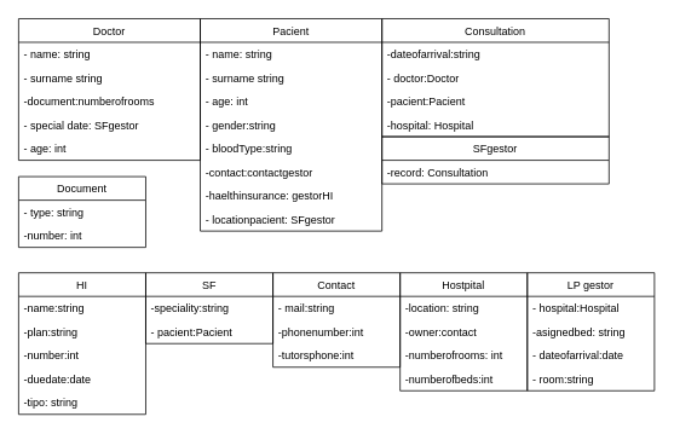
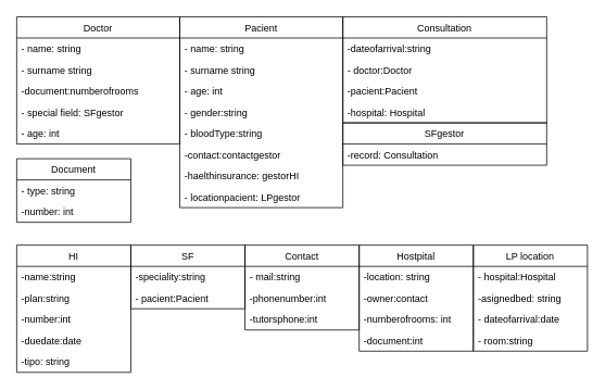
  <mxCell id="0" />
  <mxCell id="1" parent="0" />
  <mxCell id="2" value="Pacient" style="swimlane;fontStyle=0;childLayout=stackLayout;horizontal=1;startSize=26;fillColor=none;horizontalStack=0;resizeParent=1;resizeParentMax=0;resizeLast=0;collapsible=1;marginBottom=0;" vertex="1" parent="1"><mxGeometry x="220" y="20" width="200" height="234" as="geometry" /></mxCell>
  <mxCell id="3" value="- name: string" style="text;strokeColor=none;fillColor=none;align=left;verticalAlign=top;spacingLeft=4;spacingRight=4;overflow=hidden;rotatable=0;points=[[0,0.5],[1,0.5]];portConstraint=eastwest;" vertex="1" parent="2"><mxGeometry y="26" width="200" height="26" as="geometry" /></mxCell>
  <mxCell id="4" value="- surname string" style="text;strokeColor=none;fillColor=none;align=left;verticalAlign=top;spacingLeft=4;spacingRight=4;overflow=hidden;rotatable=0;points=[[0,0.5],[1,0.5]];portConstraint=eastwest;" vertex="1" parent="2"><mxGeometry y="52" width="200" height="26" as="geometry" /></mxCell>
  <mxCell id="5" value="- age: int" style="text;strokeColor=none;fillColor=none;align=left;verticalAlign=top;spacingLeft=4;spacingRight=4;overflow=hidden;rotatable=0;points=[[0,0.5],[1,0.5]];portConstraint=eastwest;" vertex="1" parent="2"><mxGeometry y="78" width="200" height="26" as="geometry" /></mxCell>
  <mxCell id="6" value="- gender:string" style="text;strokeColor=none;fillColor=none;align=left;verticalAlign=top;spacingLeft=4;spacingRight=4;overflow=hidden;rotatable=0;points=[[0,0.5],[1,0.5]];portConstraint=eastwest;" vertex="1" parent="2"><mxGeometry y="104" width="200" height="26" as="geometry" /></mxCell>
  <mxCell id="7" value="- bloodType:string " style="text;strokeColor=none;fillColor=none;align=left;verticalAlign=top;spacingLeft=4;spacingRight=4;overflow=hidden;rotatable=0;points=[[0,0.5],[1,0.5]];portConstraint=eastwest;" vertex="1" parent="2"><mxGeometry y="130" width="200" height="26" as="geometry" /></mxCell>
  <mxCell id="8" value="-contact:contactgestor" style="text;strokeColor=none;fillColor=none;align=left;verticalAlign=top;spacingLeft=4;spacingRight=4;overflow=hidden;rotatable=0;points=[[0,0.5],[1,0.5]];portConstraint=eastwest;" vertex="1" parent="2"><mxGeometry y="156" width="200" height="26" as="geometry" /></mxCell>
  <mxCell id="9" value="-haelthinsurance: gestorHI" style="text;strokeColor=none;fillColor=none;align=left;verticalAlign=top;spacingLeft=4;spacingRight=4;overflow=hidden;rotatable=0;points=[[0,0.5],[1,0.5]];portConstraint=eastwest;" vertex="1" parent="2"><mxGeometry y="182" width="200" height="26" as="geometry" /></mxCell>
- <mxCell id="10" value="- locationpacient: SFgestor" style="text;strokeColor=none;fillColor=none;align=left;verticalAlign=top;spacingLeft=4;spacingRight=4;overflow=hidden;rotatable=0;points=[[0,0.5],[1,0.5]];portConstraint=eastwest;" vertex="1" parent="2"><mxGeometry y="208" width="200" height="26" as="geometry" /></mxCell>
+ <mxCell id="10" value="- locationpacient: LPgestor" style="text;strokeColor=none;fillColor=none;align=left;verticalAlign=top;spacingLeft=4;spacingRight=4;overflow=hidden;rotatable=0;points=[[0,0.5],[1,0.5]];portConstraint=eastwest;" vertex="1" parent="2"><mxGeometry y="208" width="200" height="26" as="geometry" /></mxCell>
  <mxCell id="11" value="Doctor" style="swimlane;fontStyle=0;childLayout=stackLayout;horizontal=1;startSize=26;fillColor=none;horizontalStack=0;resizeParent=1;resizeParentMax=0;resizeLast=0;collapsible=1;marginBottom=0;" vertex="1" parent="1"><mxGeometry x="20" y="20" width="200" height="156" as="geometry" /></mxCell>
  <mxCell id="12" value="- name: string" style="text;strokeColor=none;fillColor=none;align=left;verticalAlign=top;spacingLeft=4;spacingRight=4;overflow=hidden;rotatable=0;points=[[0,0.5],[1,0.5]];portConstraint=eastwest;" vertex="1" parent="11"><mxGeometry y="26" width="200" height="26" as="geometry" /></mxCell>
  <mxCell id="13" value="- surname string" style="text;strokeColor=none;fillColor=none;align=left;verticalAlign=top;spacingLeft=4;spacingRight=4;overflow=hidden;rotatable=0;points=[[0,0.5],[1,0.5]];portConstraint=eastwest;" vertex="1" parent="11"><mxGeometry y="52" width="200" height="26" as="geometry" /></mxCell>
  <mxCell id="14" value="-document:numberofrooms&#10;" style="text;strokeColor=none;fillColor=none;align=left;verticalAlign=top;spacingLeft=4;spacingRight=4;overflow=hidden;rotatable=0;points=[[0,0.5],[1,0.5]];portConstraint=eastwest;" vertex="1" parent="11"><mxGeometry y="78" width="200" height="26" as="geometry" /></mxCell>
- <mxCell id="15" value="- special date: SFgestor" style="text;strokeColor=none;fillColor=none;align=left;verticalAlign=top;spacingLeft=4;spacingRight=4;overflow=hidden;rotatable=0;points=[[0,0.5],[1,0.5]];portConstraint=eastwest;" vertex="1" parent="11"><mxGeometry y="104" width="200" height="26" as="geometry" /></mxCell>
+ <mxCell id="15" value="- special field: SFgestor" style="text;strokeColor=none;fillColor=none;align=left;verticalAlign=top;spacingLeft=4;spacingRight=4;overflow=hidden;rotatable=0;points=[[0,0.5],[1,0.5]];portConstraint=eastwest;" vertex="1" parent="11"><mxGeometry y="104" width="200" height="26" as="geometry" /></mxCell>
  <mxCell id="16" value="- age: int" style="text;strokeColor=none;fillColor=none;align=left;verticalAlign=top;spacingLeft=4;spacingRight=4;overflow=hidden;rotatable=0;points=[[0,0.5],[1,0.5]];portConstraint=eastwest;" vertex="1" parent="11"><mxGeometry y="130" width="200" height="26" as="geometry" /></mxCell>
  <mxCell id="17" value="SFgestor" style="swimlane;fontStyle=0;childLayout=stackLayout;horizontal=1;startSize=26;fillColor=none;horizontalStack=0;resizeParent=1;resizeParentMax=0;resizeLast=0;collapsible=1;marginBottom=0;" vertex="1" parent="1"><mxGeometry x="420" y="150" width="250" height="52" as="geometry" /></mxCell>
  <mxCell id="18" value="-record: Consultation" style="text;strokeColor=none;fillColor=none;align=left;verticalAlign=top;spacingLeft=4;spacingRight=4;overflow=hidden;rotatable=0;points=[[0,0.5],[1,0.5]];portConstraint=eastwest;" vertex="1" parent="17"><mxGeometry y="26" width="250" height="26" as="geometry" /></mxCell>
  <mxCell id="19" value="Consultation" style="swimlane;fontStyle=0;childLayout=stackLayout;horizontal=1;startSize=26;fillColor=none;horizontalStack=0;resizeParent=1;resizeParentMax=0;resizeLast=0;collapsible=1;marginBottom=0;" vertex="1" parent="1"><mxGeometry x="420" y="20" width="250" height="130" as="geometry" /></mxCell>
  <mxCell id="20" value="-dateofarrival:string" style="text;strokeColor=none;fillColor=none;align=left;verticalAlign=top;spacingLeft=4;spacingRight=4;overflow=hidden;rotatable=0;points=[[0,0.5],[1,0.5]];portConstraint=eastwest;" vertex="1" parent="19"><mxGeometry y="26" width="250" height="26" as="geometry" /></mxCell>
  <mxCell id="21" value="- doctor:Doctor" style="text;strokeColor=none;fillColor=none;align=left;verticalAlign=top;spacingLeft=4;spacingRight=4;overflow=hidden;rotatable=0;points=[[0,0.5],[1,0.5]];portConstraint=eastwest;" vertex="1" parent="19"><mxGeometry y="52" width="250" height="26" as="geometry" /></mxCell>
  <mxCell id="22" value="-pacient:Pacient&#10;" style="text;strokeColor=none;fillColor=none;align=left;verticalAlign=top;spacingLeft=4;spacingRight=4;overflow=hidden;rotatable=0;points=[[0,0.5],[1,0.5]];portConstraint=eastwest;" vertex="1" parent="19"><mxGeometry y="78" width="250" height="26" as="geometry" /></mxCell>
  <mxCell id="23" value="-hospital: Hospital" style="text;strokeColor=none;fillColor=none;align=left;verticalAlign=top;spacingLeft=4;spacingRight=4;overflow=hidden;rotatable=0;points=[[0,0.5],[1,0.5]];portConstraint=eastwest;" vertex="1" parent="19"><mxGeometry y="104" width="250" height="26" as="geometry" /></mxCell>
  <mxCell id="24" value="Contact" style="swimlane;fontStyle=0;childLayout=stackLayout;horizontal=1;startSize=26;fillColor=none;horizontalStack=0;resizeParent=1;resizeParentMax=0;resizeLast=0;collapsible=1;marginBottom=0;" vertex="1" parent="1"><mxGeometry x="300" y="300" width="140" height="104" as="geometry" /></mxCell>
  <mxCell id="25" value="- mail:string" style="text;strokeColor=none;fillColor=none;align=left;verticalAlign=top;spacingLeft=4;spacingRight=4;overflow=hidden;rotatable=0;points=[[0,0.5],[1,0.5]];portConstraint=eastwest;" vertex="1" parent="24"><mxGeometry y="26" width="140" height="26" as="geometry" /></mxCell>
  <mxCell id="26" value="-phonenumber:int" style="text;strokeColor=none;fillColor=none;align=left;verticalAlign=top;spacingLeft=4;spacingRight=4;overflow=hidden;rotatable=0;points=[[0,0.5],[1,0.5]];portConstraint=eastwest;" vertex="1" parent="24"><mxGeometry y="52" width="140" height="26" as="geometry" /></mxCell>
  <mxCell id="27" value="-tutorsphone:int" style="text;strokeColor=none;fillColor=none;align=left;verticalAlign=top;spacingLeft=4;spacingRight=4;overflow=hidden;rotatable=0;points=[[0,0.5],[1,0.5]];portConstraint=eastwest;" vertex="1" parent="24"><mxGeometry y="78" width="140" height="26" as="geometry" /></mxCell>
  <mxCell id="28" value="HI" style="swimlane;fontStyle=0;childLayout=stackLayout;horizontal=1;startSize=26;fillColor=none;horizontalStack=0;resizeParent=1;resizeParentMax=0;resizeLast=0;collapsible=1;marginBottom=0;" vertex="1" parent="1"><mxGeometry x="20" y="300" width="140" height="156" as="geometry" /></mxCell>
  <mxCell id="29" value="-name:string" style="text;strokeColor=none;fillColor=none;align=left;verticalAlign=top;spacingLeft=4;spacingRight=4;overflow=hidden;rotatable=0;points=[[0,0.5],[1,0.5]];portConstraint=eastwest;" vertex="1" parent="28"><mxGeometry y="26" width="140" height="26" as="geometry" /></mxCell>
  <mxCell id="30" value="-plan:string" style="text;strokeColor=none;fillColor=none;align=left;verticalAlign=top;spacingLeft=4;spacingRight=4;overflow=hidden;rotatable=0;points=[[0,0.5],[1,0.5]];portConstraint=eastwest;" vertex="1" parent="28"><mxGeometry y="52" width="140" height="26" as="geometry" /></mxCell>
  <mxCell id="31" value="-number:int" style="text;strokeColor=none;fillColor=none;align=left;verticalAlign=top;spacingLeft=4;spacingRight=4;overflow=hidden;rotatable=0;points=[[0,0.5],[1,0.5]];portConstraint=eastwest;" vertex="1" parent="28"><mxGeometry y="78" width="140" height="26" as="geometry" /></mxCell>
  <mxCell id="32" value="-duedate:date" style="text;strokeColor=none;fillColor=none;align=left;verticalAlign=top;spacingLeft=4;spacingRight=4;overflow=hidden;rotatable=0;points=[[0,0.5],[1,0.5]];portConstraint=eastwest;" vertex="1" parent="28"><mxGeometry y="104" width="140" height="26" as="geometry" /></mxCell>
  <mxCell id="33" value="-tipo: string" style="text;strokeColor=none;fillColor=none;align=left;verticalAlign=top;spacingLeft=4;spacingRight=4;overflow=hidden;rotatable=0;points=[[0,0.5],[1,0.5]];portConstraint=eastwest;" vertex="1" parent="28"><mxGeometry y="130" width="140" height="26" as="geometry" /></mxCell>
  <mxCell id="34" value="SF" style="swimlane;fontStyle=0;childLayout=stackLayout;horizontal=1;startSize=26;fillColor=none;horizontalStack=0;resizeParent=1;resizeParentMax=0;resizeLast=0;collapsible=1;marginBottom=0;" vertex="1" parent="1"><mxGeometry x="160" y="300" width="140" height="78" as="geometry" /></mxCell>
  <mxCell id="35" value="-speciality:string" style="text;strokeColor=none;fillColor=none;align=left;verticalAlign=top;spacingLeft=4;spacingRight=4;overflow=hidden;rotatable=0;points=[[0,0.5],[1,0.5]];portConstraint=eastwest;" vertex="1" parent="34"><mxGeometry y="26" width="140" height="26" as="geometry" /></mxCell>
  <mxCell id="36" value="- pacient:Pacient" style="text;strokeColor=none;fillColor=none;align=left;verticalAlign=top;spacingLeft=4;spacingRight=4;overflow=hidden;rotatable=0;points=[[0,0.5],[1,0.5]];portConstraint=eastwest;" vertex="1" parent="34"><mxGeometry y="52" width="140" height="26" as="geometry" /></mxCell>
  <mxCell id="37" value="Hostpital" style="swimlane;fontStyle=0;childLayout=stackLayout;horizontal=1;startSize=26;fillColor=none;horizontalStack=0;resizeParent=1;resizeParentMax=0;resizeLast=0;collapsible=1;marginBottom=0;" vertex="1" parent="1"><mxGeometry x="440" y="300" width="140" height="130" as="geometry" /></mxCell>
  <mxCell id="38" value="-location: string" style="text;strokeColor=none;fillColor=none;align=left;verticalAlign=top;spacingLeft=4;spacingRight=4;overflow=hidden;rotatable=0;points=[[0,0.5],[1,0.5]];portConstraint=eastwest;" vertex="1" parent="37"><mxGeometry y="26" width="140" height="26" as="geometry" /></mxCell>
  <mxCell id="39" value="-owner:contact " style="text;strokeColor=none;fillColor=none;align=left;verticalAlign=top;spacingLeft=4;spacingRight=4;overflow=hidden;rotatable=0;points=[[0,0.5],[1,0.5]];portConstraint=eastwest;" vertex="1" parent="37"><mxGeometry y="52" width="140" height="26" as="geometry" /></mxCell>
  <mxCell id="40" value="-numberofrooms: int" style="text;strokeColor=none;fillColor=none;align=left;verticalAlign=top;spacingLeft=4;spacingRight=4;overflow=hidden;rotatable=0;points=[[0,0.5],[1,0.5]];portConstraint=eastwest;" vertex="1" parent="37"><mxGeometry y="78" width="140" height="26" as="geometry" /></mxCell>
- <mxCell id="41" value="-numberofbeds:int" style="text;strokeColor=none;fillColor=none;align=left;verticalAlign=top;spacingLeft=4;spacingRight=4;overflow=hidden;rotatable=0;points=[[0,0.5],[1,0.5]];portConstraint=eastwest;" vertex="1" parent="37"><mxGeometry y="104" width="140" height="26" as="geometry" /></mxCell>
- <mxCell id="42" value="LP gestor" style="swimlane;fontStyle=0;childLayout=stackLayout;horizontal=1;startSize=26;fillColor=none;horizontalStack=0;resizeParent=1;resizeParentMax=0;resizeLast=0;collapsible=1;marginBottom=0;" vertex="1" parent="1"><mxGeometry x="580" y="300" width="140" height="130" as="geometry" /></mxCell>
+ <mxCell id="41" value="-document:int" style="text;strokeColor=none;fillColor=none;align=left;verticalAlign=top;spacingLeft=4;spacingRight=4;overflow=hidden;rotatable=0;points=[[0,0.5],[1,0.5]];portConstraint=eastwest;" vertex="1" parent="37"><mxGeometry y="104" width="140" height="26" as="geometry" /></mxCell>
+ <mxCell id="42" value="LP location" style="swimlane;fontStyle=0;childLayout=stackLayout;horizontal=1;startSize=26;fillColor=none;horizontalStack=0;resizeParent=1;resizeParentMax=0;resizeLast=0;collapsible=1;marginBottom=0;" vertex="1" parent="1"><mxGeometry x="580" y="300" width="140" height="130" as="geometry" /></mxCell>
  <mxCell id="43" value="- hospital:Hospital" style="text;strokeColor=none;fillColor=none;align=left;verticalAlign=top;spacingLeft=4;spacingRight=4;overflow=hidden;rotatable=0;points=[[0,0.5],[1,0.5]];portConstraint=eastwest;" vertex="1" parent="42"><mxGeometry y="26" width="140" height="26" as="geometry" /></mxCell>
  <mxCell id="44" value="-asignedbed: string" style="text;strokeColor=none;fillColor=none;align=left;verticalAlign=top;spacingLeft=4;spacingRight=4;overflow=hidden;rotatable=0;points=[[0,0.5],[1,0.5]];portConstraint=eastwest;" vertex="1" parent="42"><mxGeometry y="52" width="140" height="26" as="geometry" /></mxCell>
  <mxCell id="45" value="- dateofarrival:date" style="text;strokeColor=none;fillColor=none;align=left;verticalAlign=top;spacingLeft=4;spacingRight=4;overflow=hidden;rotatable=0;points=[[0,0.5],[1,0.5]];portConstraint=eastwest;" vertex="1" parent="42"><mxGeometry y="78" width="140" height="26" as="geometry" /></mxCell>
  <mxCell id="46" value="- room:string" style="text;strokeColor=none;fillColor=none;align=left;verticalAlign=top;spacingLeft=4;spacingRight=4;overflow=hidden;rotatable=0;points=[[0,0.5],[1,0.5]];portConstraint=eastwest;" vertex="1" parent="42"><mxGeometry y="104" width="140" height="26" as="geometry" /></mxCell>
  <mxCell id="47" value="Document" style="swimlane;fontStyle=0;childLayout=stackLayout;horizontal=1;startSize=26;fillColor=none;horizontalStack=0;resizeParent=1;resizeParentMax=0;resizeLast=0;collapsible=1;marginBottom=0;" vertex="1" parent="1"><mxGeometry x="20" y="194" width="140" height="78" as="geometry" /></mxCell>
  <mxCell id="48" value="- type: string" style="text;strokeColor=none;fillColor=none;align=left;verticalAlign=top;spacingLeft=4;spacingRight=4;overflow=hidden;rotatable=0;points=[[0,0.5],[1,0.5]];portConstraint=eastwest;" vertex="1" parent="47"><mxGeometry y="26" width="140" height="26" as="geometry" /></mxCell>
  <mxCell id="49" value="-number: int" style="text;strokeColor=none;fillColor=none;align=left;verticalAlign=top;spacingLeft=4;spacingRight=4;overflow=hidden;rotatable=0;points=[[0,0.5],[1,0.5]];portConstraint=eastwest;" vertex="1" parent="47"><mxGeometry y="52" width="140" height="26" as="geometry" /></mxCell>
